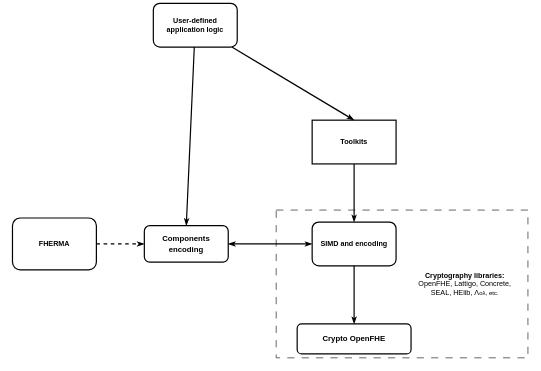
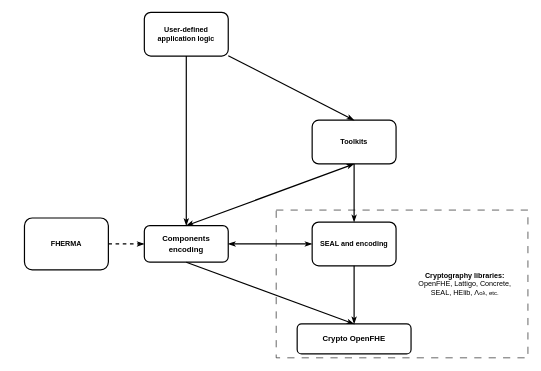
  <mxCell id="0" />
  <mxCell id="1" parent="0" />
  <mxCell id="2" value="&lt;div style=&quot;font-size: 13px; line-height: 140%;&quot;&gt;&lt;font style=&quot;font-size: 13px;&quot;&gt;&lt;b&gt;Crypto OpenFHE&lt;/b&gt;&lt;/font&gt;&lt;/div&gt;" style="rounded=1;whiteSpace=wrap;html=1;fillColor=none;strokeWidth=2;" parent="1" vertex="1"><mxGeometry x="495" y="540" width="190" height="50" as="geometry" /></mxCell>
+ <mxCell id="3" style="rounded=0;orthogonalLoop=1;jettySize=auto;html=1;entryX=0.5;entryY=0;entryDx=0;entryDy=0;strokeWidth=2;endArrow=classicThin;endFill=1;exitX=0.5;exitY=1;exitDx=0;exitDy=0;" parent="1" source="5" target="2" edge="1"><mxGeometry relative="1" as="geometry" /></mxCell>
  <mxCell id="4" style="rounded=0;orthogonalLoop=1;jettySize=auto;html=1;entryX=0;entryY=0.5;entryDx=0;entryDy=0;startArrow=classicThin;startFill=1;strokeWidth=2;endArrow=classicThin;endFill=1;" parent="1" source="5" target="9" edge="1"><mxGeometry relative="1" as="geometry" /></mxCell>
  <mxCell id="5" value="&lt;div style=&quot;font-size: 13px; line-height: 140%;&quot;&gt;&lt;font style=&quot;font-size: 13px;&quot;&gt;&lt;b&gt;Components encoding&lt;/b&gt;&lt;b&gt;&lt;br&gt;&lt;/b&gt;&lt;/font&gt;&lt;/div&gt;" style="rounded=1;whiteSpace=wrap;html=1;fillColor=none;strokeWidth=2;" parent="1" vertex="1"><mxGeometry x="240" y="376" width="140" height="61" as="geometry" /></mxCell>
  <mxCell id="6" style="rounded=0;orthogonalLoop=1;jettySize=auto;html=1;entryX=0;entryY=0.5;entryDx=0;entryDy=0;strokeWidth=2;startArrow=none;startFill=0;endArrow=classicThin;endFill=1;dashed=1;" parent="1" source="7" target="5" edge="1"><mxGeometry relative="1" as="geometry" /></mxCell>
- <mxCell id="7" value="&lt;b&gt;FHERMA&lt;/b&gt;" style="rounded=1;whiteSpace=wrap;html=1;fillColor=none;strokeWidth=2;" parent="1" vertex="1"><mxGeometry x="20" y="363.25" width="140" height="86.5" as="geometry" /></mxCell>
+ <mxCell id="7" value="&lt;b&gt;FHERMA&lt;/b&gt;" style="rounded=1;whiteSpace=wrap;html=1;fillColor=none;strokeWidth=2;" parent="1" vertex="1"><mxGeometry x="40" y="363.25" width="140" height="86.5" as="geometry" /></mxCell>
  <mxCell id="8" style="rounded=0;orthogonalLoop=1;jettySize=auto;html=1;entryX=0.5;entryY=0;entryDx=0;entryDy=0;endArrow=classicThin;endFill=1;strokeWidth=2;exitX=0.5;exitY=1;exitDx=0;exitDy=0;" parent="1" source="9" target="2" edge="1"><mxGeometry relative="1" as="geometry" /></mxCell>
- <mxCell id="9" value="&lt;b&gt;SIMD and encoding&lt;/b&gt;" style="rounded=1;whiteSpace=wrap;html=1;fillColor=none;strokeWidth=2;" parent="1" vertex="1"><mxGeometry x="520" y="370" width="140" height="73" as="geometry" /></mxCell>
+ <mxCell id="9" value="&lt;b&gt;SEAL and encoding&lt;/b&gt;" style="rounded=1;whiteSpace=wrap;html=1;fillColor=none;strokeWidth=2;" parent="1" vertex="1"><mxGeometry x="520" y="370" width="140" height="73" as="geometry" /></mxCell>
  <mxCell id="10" style="rounded=0;orthogonalLoop=1;jettySize=auto;html=1;entryX=0.5;entryY=0;entryDx=0;entryDy=0;strokeWidth=2;endArrow=classicThin;endFill=1;" parent="1" source="12" target="5" edge="1"><mxGeometry relative="1" as="geometry" /></mxCell>
  <mxCell id="11" style="rounded=0;orthogonalLoop=1;jettySize=auto;html=1;strokeWidth=2;startArrow=none;startFill=0;endArrow=classicThin;endFill=1;entryX=0.5;entryY=0;entryDx=0;entryDy=0;" parent="1" source="12" target="15" edge="1"><mxGeometry relative="1" as="geometry"><mxPoint x="400" y="157" as="targetPoint" /></mxGeometry></mxCell>
- <mxCell id="12" value="User-defined application logic" style="rounded=1;whiteSpace=wrap;html=1;fillColor=none;strokeWidth=2;fontStyle=1" parent="1" vertex="1"><mxGeometry x="255" y="5" width="140" height="73" as="geometry" /></mxCell>
+ <mxCell id="12" value="User-defined application logic" style="rounded=1;whiteSpace=wrap;html=1;fillColor=none;strokeWidth=2;fontStyle=1" parent="1" vertex="1"><mxGeometry x="240" y="20" width="140" height="73" as="geometry" /></mxCell>
  <mxCell id="13" style="rounded=0;orthogonalLoop=1;jettySize=auto;html=1;entryX=0.5;entryY=0;entryDx=0;entryDy=0;strokeWidth=2;endArrow=classicThin;endFill=1;exitX=0.5;exitY=1;exitDx=0;exitDy=0;" parent="1" source="15" target="9" edge="1"><mxGeometry relative="1" as="geometry" /></mxCell>
- <mxCell id="15" value="&lt;b&gt;Toolkits&lt;/b&gt;" style="whiteSpace=wrap;html=1;fillColor=none;strokeWidth=2;rounded=0;" parent="1" vertex="1"><mxGeometry x="520" y="200" width="140" height="73" as="geometry" /></mxCell>
+ <mxCell id="14" style="rounded=0;orthogonalLoop=1;jettySize=auto;html=1;exitX=0.5;exitY=1;exitDx=0;exitDy=0;entryX=0.5;entryY=0;entryDx=0;entryDy=0;strokeWidth=2;startArrow=classicThin;startFill=1;endArrow=classicThin;endFill=1;" parent="1" source="15" target="5" edge="1"><mxGeometry relative="1" as="geometry" /></mxCell>
+ <mxCell id="15" value="&lt;b&gt;Toolkits&lt;/b&gt;" style="rounded=1;whiteSpace=wrap;html=1;fillColor=none;strokeWidth=2;" parent="1" vertex="1"><mxGeometry x="520" y="200" width="140" height="73" as="geometry" /></mxCell>
  <mxCell id="16" value="" style="group" vertex="1" connectable="0" parent="1"><mxGeometry x="460" y="350" width="420" height="246.5" as="geometry" /></mxCell>
  <mxCell id="17" value="" style="rounded=0;whiteSpace=wrap;html=1;gradientColor=none;fillColor=none;dashed=1;dashPattern=12 12;" vertex="1" parent="16"><mxGeometry width="420" height="246.5" as="geometry" /></mxCell>
  <mxCell id="18" value="&lt;div&gt;&lt;b&gt;Cryptography libraries:&lt;/b&gt;&lt;/div&gt;&lt;div&gt;OpenFHE, Lattigo, Concrete, SEAL, HElib, Λ&lt;span dir=&quot;ltr&quot; role=&quot;presentation&quot; style=&quot;left: 133.842px; top: 242.907px; font-size: 10.075px; font-family: sans-serif;&quot;&gt;o&lt;/span&gt;&lt;span dir=&quot;ltr&quot; role=&quot;presentation&quot; style=&quot;left: 138.88px; top: 242.907px; font-size: 10.075px; font-family: sans-serif;&quot;&gt;λ, etc.&lt;/span&gt;&lt;span dir=&quot;ltr&quot; role=&quot;presentation&quot; style=&quot;left: 144.757px; top: 242.907px; font-size: 10.075px; font-family: sans-serif;&quot;&gt;&lt;/span&gt;&lt;/div&gt;" style="text;html=1;align=center;verticalAlign=middle;whiteSpace=wrap;rounded=0;" vertex="1" parent="16"><mxGeometry x="230" y="97.38" width="170" height="51.75" as="geometry" /></mxCell>
